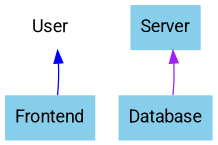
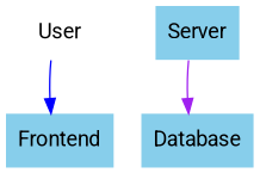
  digraph {
    fontname=Roboto
    node [color=brown fillcolor=skyblue fontname=Roboto shape=plaintext style=filled]
    edge [fontname=Roboto]
    n1 [color=blue fillcolor=white label=User]
    n2 [label=Frontend]
    n3 [label=Server]
    n4 [label=Database]
-   n2 -> n1 [color=blue]
-   n4 -> n3 [color=purple]
+   n1 -> n2 [color=blue]
+   n3 -> n4 [color=purple]
  }
